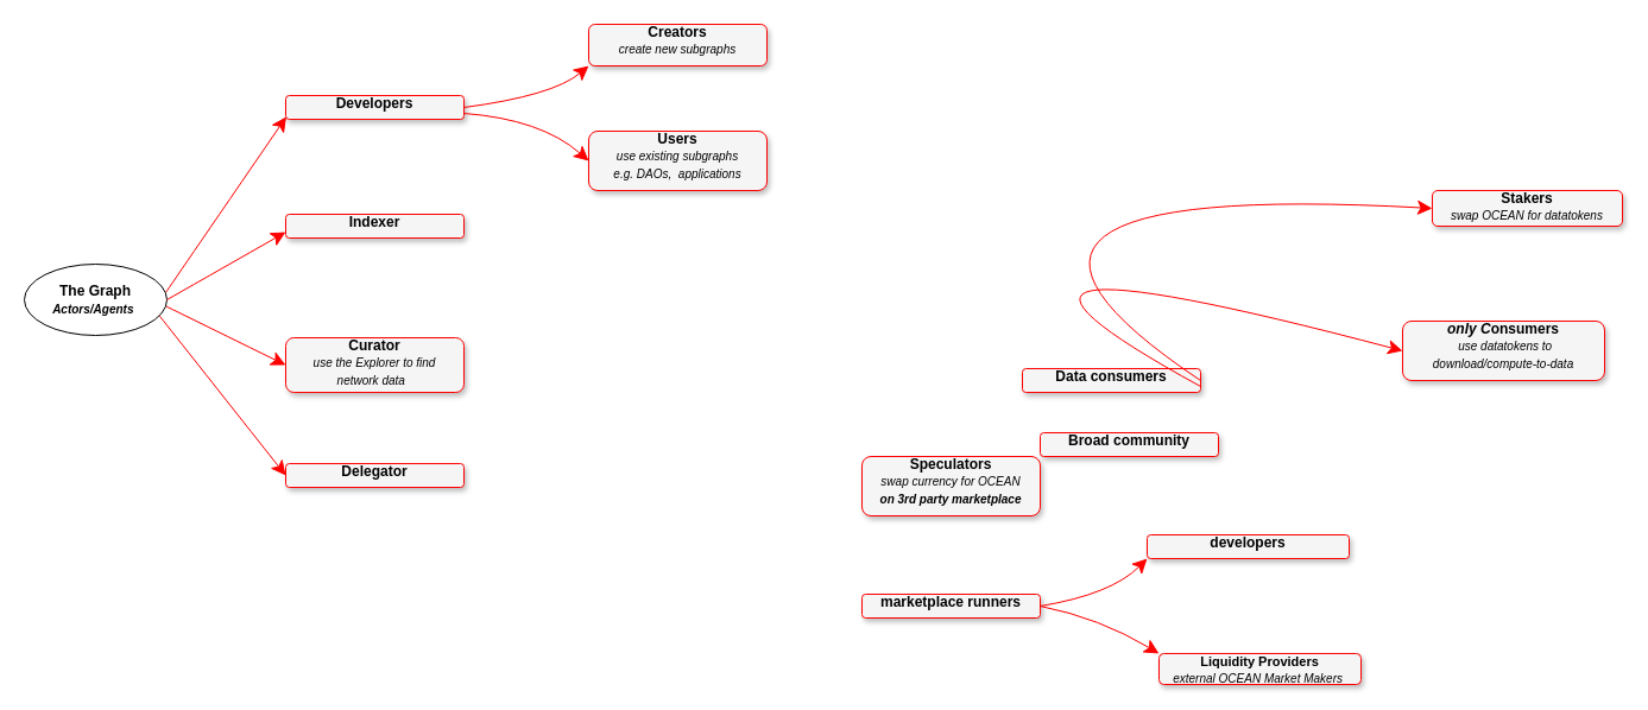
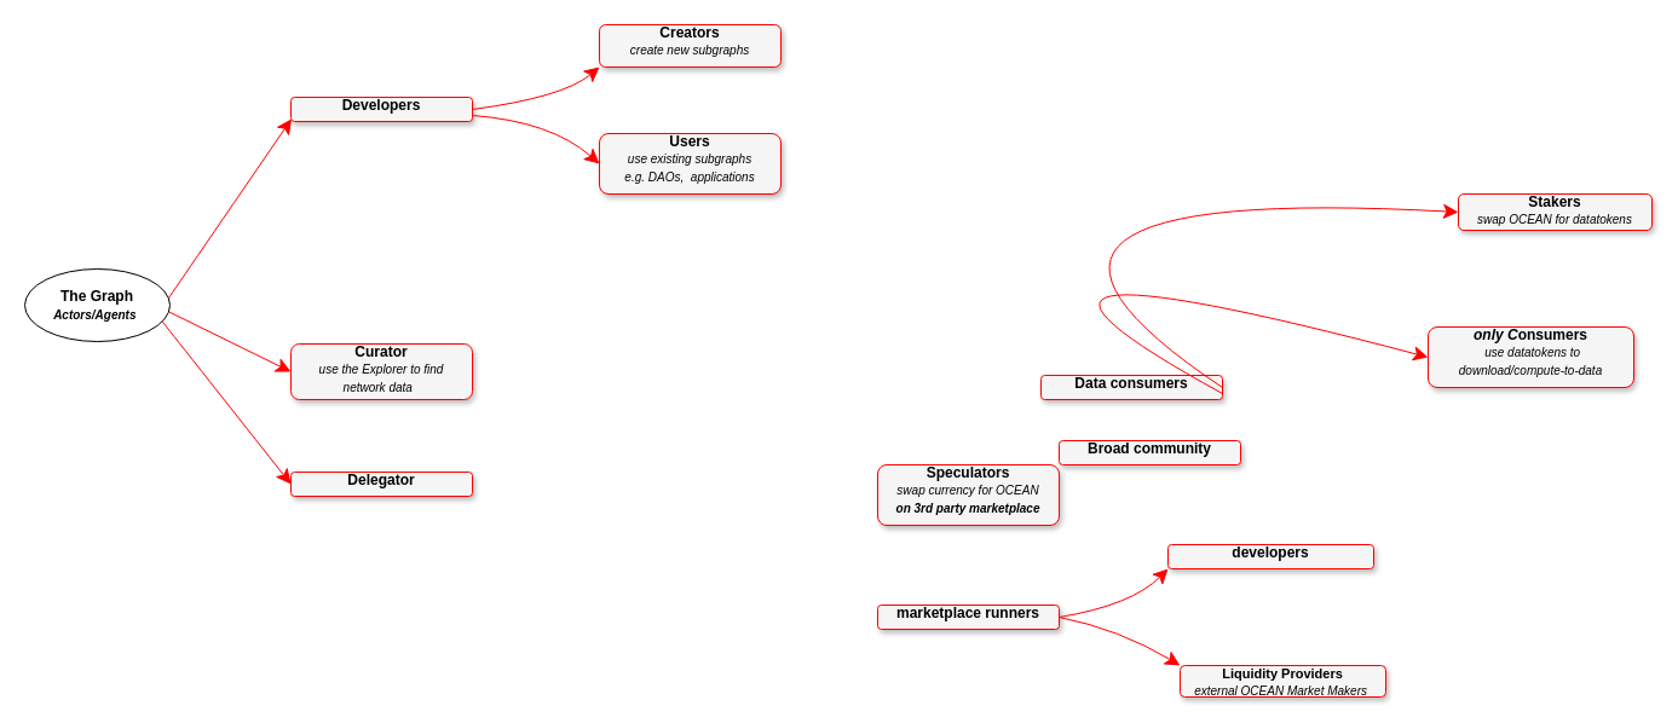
  <mxCell id="0" style=";html=1;" />
  <mxCell id="1" style=";html=1;" parent="0" />
  <mxCell id="2" style="edgeStyle=none;curved=1;html=1;startSize=10;endArrow=classic;endFill=1;endSize=10;strokeColor=#FF0000;strokeWidth=1;fontSize=12;entryX=0.003;entryY=0.895;entryDx=0;entryDy=0;entryPerimeter=0;exitX=0.991;exitY=0.401;exitDx=0;exitDy=0;exitPerimeter=0;" parent="1" source="7" target="8" edge="1"><mxGeometry relative="1" as="geometry"><mxPoint x="142" y="226.752" as="sourcePoint" /><mxPoint x="240.6" y="183.46" as="targetPoint" /></mxGeometry></mxCell>
  <mxCell id="3" style="edgeStyle=none;curved=1;html=1;startSize=10;endArrow=classic;endFill=1;endSize=10;strokeColor=#FF0000;strokeWidth=1;fontSize=12;exitX=1;exitY=0.75;exitDx=0;exitDy=0;entryX=0;entryY=0.5;entryDx=0;entryDy=0;" parent="1" source="7" target="21" edge="1"><mxGeometry relative="1" as="geometry"><mxPoint x="140.359" y="282" as="sourcePoint" /><mxPoint x="240" y="415" as="targetPoint" /></mxGeometry></mxCell>
  <mxCell id="4" value="&lt;b&gt;Data consumers&lt;/b&gt;" style="text;html=1;strokeColor=#FF0000;fillColor=#f5f5f5;overflow=fill;rounded=1;shadow=1;fontSize=12;align=center;" parent="1" vertex="1"><mxGeometry x="860" y="310" width="150" height="20" as="geometry" /></mxCell>
  <mxCell id="5" value="&lt;b&gt;Creators&lt;/b&gt;&lt;br&gt;&lt;span style=&quot;font-size: 10px;&quot;&gt;&lt;i&gt;create new subgraphs&lt;/i&gt;&lt;/span&gt;" style="text;html=1;strokeColor=#FF0000;fillColor=#f5f5f5;overflow=fill;rounded=1;shadow=1;fontSize=12;align=center;" parent="1" vertex="1"><mxGeometry x="495" y="20" width="150" height="35" as="geometry" /></mxCell>
  <mxCell id="6" value="&lt;b&gt;marketplace runners&lt;/b&gt;" style="text;html=1;strokeColor=#FF0000;fillColor=#f5f5f5;overflow=fill;rounded=1;shadow=1;fontSize=12;align=center;" parent="1" vertex="1"><mxGeometry x="725" y="500" width="150" height="20" as="geometry" /></mxCell>
  <mxCell id="7" value="&lt;b&gt;The Graph&lt;br&gt;&lt;i&gt;&lt;font style=&quot;font-size: 10px;&quot;&gt;Actors/Agents&lt;/font&gt;&lt;/i&gt;&amp;nbsp;&lt;/b&gt;" style="ellipse;whiteSpace=wrap;html=1;" parent="1" vertex="1"><mxGeometry x="20" y="222" width="120" height="60" as="geometry" /></mxCell>
  <mxCell id="8" value="&lt;blockquote style=&quot;margin: 0 0 0 40px; border: none; padding: 0px;&quot;&gt;&lt;/blockquote&gt;&lt;b&gt;Developers&lt;/b&gt;&lt;i style=&quot;font-size: 10px;&quot;&gt;&lt;br&gt;&lt;/i&gt;" style="text;html=1;strokeColor=#FF0000;fillColor=#f5f5f5;overflow=fill;rounded=1;shadow=1;fontSize=12;align=center;" parent="1" vertex="1"><mxGeometry x="240" y="80" width="150" height="20" as="geometry" /></mxCell>
  <mxCell id="9" style="edgeStyle=orthogonalEdgeStyle;rounded=1;orthogonalLoop=1;jettySize=auto;html=1;exitX=0.5;exitY=1;exitDx=0;exitDy=0;" parent="1" source="4" target="4" edge="1"><mxGeometry relative="1" as="geometry" /></mxCell>
  <mxCell id="10" value="&lt;blockquote style=&quot;margin: 0 0 0 40px; border: none; padding: 0px;&quot;&gt;&lt;/blockquote&gt;&lt;b&gt;Broad community&lt;/b&gt;" style="text;html=1;strokeColor=#FF0000;fillColor=#f5f5f5;overflow=fill;rounded=1;shadow=1;fontSize=12;align=center;" parent="1" vertex="1"><mxGeometry x="875" y="364" width="150" height="20" as="geometry" /></mxCell>
  <mxCell id="11" value="&lt;b&gt;Stakers&lt;br&gt;&lt;/b&gt;&lt;i&gt;&lt;font style=&quot;font-size: 10px;&quot;&gt;swap OCEAN for datatokens&lt;/font&gt;&lt;/i&gt;" style="text;html=1;strokeColor=#FF0000;fillColor=#f5f5f5;overflow=fill;rounded=1;shadow=1;fontSize=12;align=center;verticalAlign=middle;" parent="1" vertex="1"><mxGeometry x="1205" y="160" width="160" height="30" as="geometry" /></mxCell>
  <mxCell id="12" value="&lt;b&gt;&lt;i&gt;only C&lt;/i&gt;onsumers&lt;/b&gt;&lt;br&gt;&amp;nbsp;&lt;font style=&quot;font-size: 10px;&quot;&gt;&lt;i&gt;use datatokens to&lt;/i&gt;&lt;br&gt;&lt;i&gt;download/compute-to-data&lt;/i&gt;&lt;/font&gt;" style="text;html=1;strokeColor=#FF0000;fillColor=#f5f5f5;overflow=fill;rounded=1;shadow=1;fontSize=12;align=center;" parent="1" vertex="1"><mxGeometry x="1180" y="270" width="170" height="50" as="geometry" /></mxCell>
  <mxCell id="13" style="edgeStyle=none;curved=1;html=1;startSize=10;endArrow=classic;endFill=1;endSize=10;strokeColor=#FF0000;strokeWidth=1;fontSize=12;entryX=0;entryY=0.5;entryDx=0;entryDy=0;exitX=1;exitY=0.5;exitDx=0;exitDy=0;" parent="1" source="4" target="11" edge="1"><mxGeometry relative="1" as="geometry"><mxPoint x="615" y="50.002" as="sourcePoint" /><Array as="points"><mxPoint x="755" y="150" /></Array><mxPoint x="779.55" y="-6.13" as="targetPoint" /></mxGeometry></mxCell>
  <mxCell id="14" style="edgeStyle=none;curved=1;html=1;startSize=10;endArrow=classic;endFill=1;endSize=10;strokeColor=#FF0000;strokeWidth=1;fontSize=12;entryX=0;entryY=0.5;entryDx=0;entryDy=0;exitX=1;exitY=0.75;exitDx=0;exitDy=0;" parent="1" source="4" target="12" edge="1"><mxGeometry relative="1" as="geometry"><mxPoint x="584.72" y="150.002" as="sourcePoint" /><Array as="points"><mxPoint x="745" y="180" /></Array><mxPoint x="749.27" y="93.87" as="targetPoint" /></mxGeometry></mxCell>
  <mxCell id="15" value="&lt;blockquote style=&quot;margin: 0 0 0 40px; border: none; padding: 0px;&quot;&gt;&lt;/blockquote&gt;&lt;b&gt;Speculators&lt;/b&gt;&lt;br&gt;&lt;i&gt;&lt;font style=&quot;font-size: 10px;&quot;&gt;swap currency for OCEAN&lt;/font&gt;&lt;br&gt;&lt;b&gt;&lt;font style=&quot;font-size: 10px;&quot;&gt;on 3rd party marketplace&lt;/font&gt;&lt;/b&gt;&lt;br&gt;&lt;/i&gt;" style="text;html=1;strokeColor=#FF0000;fillColor=#f5f5f5;overflow=fill;rounded=1;shadow=1;fontSize=12;align=center;" parent="1" vertex="1"><mxGeometry x="725" y="384" width="150" height="50" as="geometry" /></mxCell>
  <mxCell id="16" value="&lt;b&gt;developers&lt;/b&gt;" style="text;html=1;strokeColor=#FF0000;fillColor=#f5f5f5;overflow=fill;rounded=1;shadow=1;fontSize=12;align=center;" parent="1" vertex="1"><mxGeometry x="965" y="450" width="170" height="20" as="geometry" /></mxCell>
  <mxCell id="17" value="&lt;b style=&quot;font-size: 11px;&quot;&gt;Liquidity Providers&lt;br&gt;&lt;/b&gt;&lt;font size=&quot;1&quot;&gt;&lt;i&gt;external OCEAN Market Makers&amp;nbsp;&lt;/i&gt;&lt;/font&gt;&lt;br&gt;&amp;nbsp;" style="text;html=1;strokeColor=#FF0000;fillColor=#f5f5f5;overflow=fill;rounded=1;shadow=1;fontSize=12;align=center;" parent="1" vertex="1"><mxGeometry x="975" y="550" width="170" height="26" as="geometry" /></mxCell>
  <mxCell id="18" style="edgeStyle=none;curved=1;html=1;startSize=10;endArrow=classic;endFill=1;endSize=10;strokeColor=#FF0000;strokeWidth=1;fontSize=12;exitX=1;exitY=0.5;exitDx=0;exitDy=0;entryX=0;entryY=0;entryDx=0;entryDy=0;" parent="1" source="6" target="17" edge="1"><mxGeometry relative="1" as="geometry"><mxPoint x="875" y="439" as="sourcePoint" /><Array as="points"><mxPoint x="925" y="520" /></Array><mxPoint x="945" y="470" as="targetPoint" /></mxGeometry></mxCell>
  <mxCell id="19" style="edgeStyle=none;curved=1;html=1;startSize=10;endArrow=classic;endFill=1;endSize=10;strokeColor=#FF0000;strokeWidth=1;fontSize=12;exitX=1;exitY=0.5;exitDx=0;exitDy=0;entryX=0;entryY=1;entryDx=0;entryDy=0;" parent="1" source="6" target="16" edge="1"><mxGeometry relative="1" as="geometry"><mxPoint x="875" y="438" as="sourcePoint" /><Array as="points"><mxPoint x="935" y="500" /></Array><mxPoint x="945" y="410" as="targetPoint" /></mxGeometry></mxCell>
- <mxCell id="20" value="&lt;blockquote style=&quot;margin: 0 0 0 40px; border: none; padding: 0px;&quot;&gt;&lt;/blockquote&gt;&lt;b&gt;Indexer&lt;/b&gt;&lt;i style=&quot;font-size: 10px;&quot;&gt;&lt;br&gt;&lt;/i&gt;" style="text;html=1;strokeColor=#FF0000;fillColor=#f5f5f5;overflow=fill;rounded=1;shadow=1;fontSize=12;align=center;" vertex="1" parent="1"><mxGeometry x="240" y="180" width="150" height="20" as="geometry" /></mxCell>
  <mxCell id="21" value="&lt;blockquote style=&quot;margin: 0 0 0 40px; border: none; padding: 0px;&quot;&gt;&lt;/blockquote&gt;&lt;b&gt;Delegator&lt;br&gt;&lt;/b&gt;&lt;i style=&quot;font-size: 10px;&quot;&gt;&lt;br&gt;&lt;/i&gt;" style="text;html=1;strokeColor=#FF0000;fillColor=#f5f5f5;overflow=fill;rounded=1;shadow=1;fontSize=12;align=center;" vertex="1" parent="1"><mxGeometry x="240" y="390" width="150" height="20" as="geometry" /></mxCell>
  <mxCell id="22" value="&lt;blockquote style=&quot;margin: 0 0 0 40px; border: none; padding: 0px;&quot;&gt;&lt;/blockquote&gt;&lt;b&gt;Curator&lt;br&gt;&lt;/b&gt;&lt;i style=&quot;font-size: 10px;&quot;&gt;use the Explorer to find &lt;br&gt;network data&amp;nbsp;&amp;nbsp;&lt;br&gt;&lt;/i&gt;" style="text;html=1;strokeColor=#FF0000;fillColor=#f5f5f5;overflow=fill;rounded=1;shadow=1;fontSize=12;align=center;" vertex="1" parent="1"><mxGeometry x="240" y="284" width="150" height="46" as="geometry" /></mxCell>
  <mxCell id="23" style="edgeStyle=none;curved=1;html=1;startSize=10;endArrow=classic;endFill=1;endSize=10;strokeColor=#FF0000;strokeWidth=1;fontSize=12;exitX=0.995;exitY=0.592;exitDx=0;exitDy=0;entryX=0;entryY=0.5;entryDx=0;entryDy=0;exitPerimeter=0;" edge="1" parent="1" source="7" target="22"><mxGeometry relative="1" as="geometry"><mxPoint x="150" y="250" as="sourcePoint" /><mxPoint x="250" y="333" as="targetPoint" /></mxGeometry></mxCell>
- <mxCell id="24" style="edgeStyle=none;curved=1;html=1;startSize=10;endArrow=classic;endFill=1;endSize=10;strokeColor=#FF0000;strokeWidth=1;fontSize=12;exitX=1;exitY=0.5;exitDx=0;exitDy=0;entryX=0;entryY=0.75;entryDx=0;entryDy=0;" edge="1" parent="1" source="7" target="20"><mxGeometry relative="1" as="geometry"><mxPoint x="165" y="240" as="sourcePoint" /><mxPoint x="265" y="323" as="targetPoint" /></mxGeometry></mxCell>
  <mxCell id="25" style="edgeStyle=none;curved=1;html=1;startSize=10;endArrow=classic;endFill=1;endSize=10;strokeColor=#FF0000;strokeWidth=1;fontSize=12;entryX=0;entryY=1;entryDx=0;entryDy=0;exitX=1;exitY=0.5;exitDx=0;exitDy=0;" edge="1" parent="1" source="8" target="5"><mxGeometry relative="1" as="geometry"><mxPoint x="405" y="95" as="sourcePoint" /><Array as="points"><mxPoint x="465" y="80" /></Array><mxPoint x="545" y="30" as="targetPoint" /></mxGeometry></mxCell>
  <mxCell id="26" style="edgeStyle=none;curved=1;html=1;startSize=10;endArrow=classic;endFill=1;endSize=10;strokeColor=#FF0000;strokeWidth=1;fontSize=12;exitX=1;exitY=0.75;exitDx=0;exitDy=0;entryX=0;entryY=0.5;entryDx=0;entryDy=0;" edge="1" parent="1" source="8" target="27"><mxGeometry relative="1" as="geometry"><mxPoint x="405" y="110" as="sourcePoint" /><Array as="points"><mxPoint x="455" y="100" /></Array><mxPoint x="505" y="150" as="targetPoint" /></mxGeometry></mxCell>
  <mxCell id="27" value="&lt;b&gt;Users&lt;/b&gt;&lt;br&gt;&lt;span style=&quot;font-size: 10px;&quot;&gt;&lt;i&gt;use existing subgraphs&lt;br&gt;e.g. DAOs,&amp;nbsp; applications&lt;br&gt;&lt;/i&gt;&lt;/span&gt;" style="text;html=1;strokeColor=#FF0000;fillColor=#f5f5f5;overflow=fill;rounded=1;shadow=1;fontSize=12;align=center;" vertex="1" parent="1"><mxGeometry x="495" y="110" width="150" height="50" as="geometry" /></mxCell>
